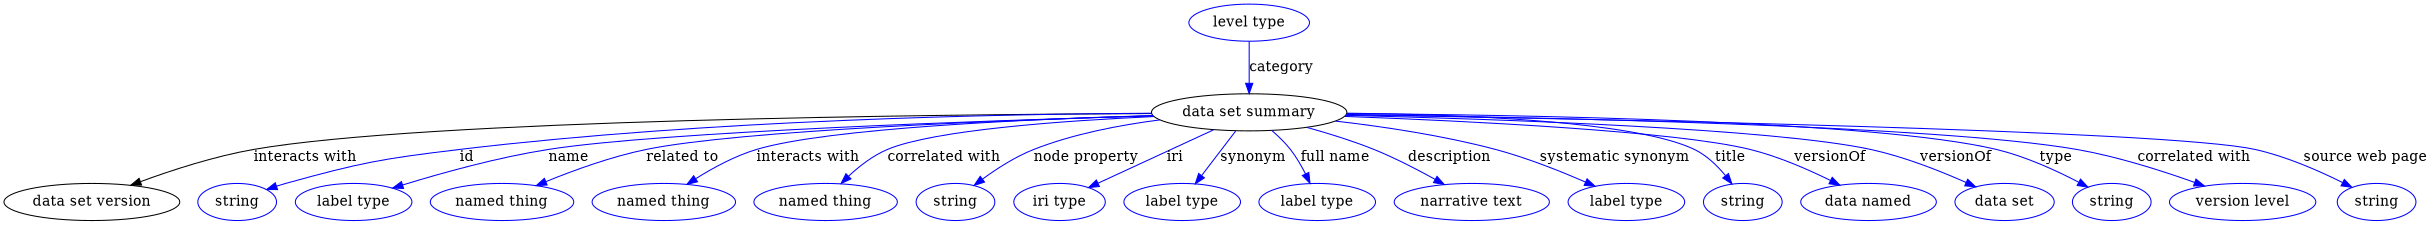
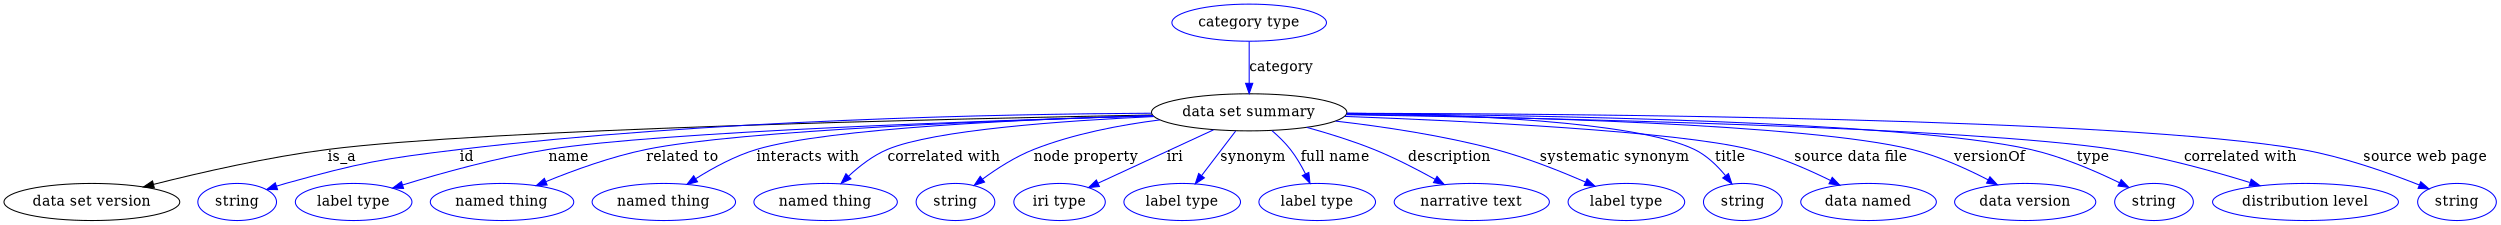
  digraph {
    node [color=blue]
    edge [color=blue style=solid]
    n1 [height=0.5 label="data set summary" width=2.0401 color=""]
    "data set version" [height=0.5 width=1.8234 color=""]
    n3 [height=0.5 label=string width=0.84854]
    n4 [height=0.5 label="label type" width=1.2638]
    n5 [height=0.5 label="named thing" width=1.5346]
    n6 [height=0.5 label="named thing" width=1.5346]
    n7 [height=0.5 label="named thing" width=1.5346]
    n8 [height=0.5 label=string width=0.84854]
    n9 [height=0.5 label="iri type" width=1.011]
    n10 [height=0.5 label="label type" width=1.2638]
    n11 [height=0.5 label="label type" width=1.2638]
    n12 [height=0.5 label="narrative text" width=1.6068]
    n13 [height=0.5 label="label type" width=1.2638]
    n14 [height=0.5 label=string width=0.84854]
    n15 [height=0.5 label="data named" width=1.1013]
-   n16 [height=0.5 label="data set" width=1.0471]
+   n16 [height=0.5 label="data version" width=1.0471]
    n17 [height=0.5 label=string width=0.84854]
-   n18 [height=0.5 label="version level" width=1.9679]
+   n18 [height=0.5 label="distribution level" width=1.9679]
    n19 [height=0.5 label=string width=0.84854]
-   n20 [height=0.5 label="level type" width=1.6249]
-   n1 -> "data set version" [label="interacts with" color="" style=""]
+   n20 [height=0.5 label="category type" width=1.6249]
+   n1 -> "data set version" [label=is_a color="" style=""]
    n1 -> n3 [label=id]
    n1 -> n4 [label=name]
    n1 -> n5 [label="related to"]
    n1 -> n6 [label="interacts with"]
    n1 -> n7 [label="correlated with"]
    n1 -> n8 [label="node property"]
    n1 -> n9 [label=iri]
    n1 -> n10 [label=synonym]
    n1 -> n11 [label="full name"]
    n1 -> n12 [label=description]
    n1 -> n13 [label="systematic synonym"]
    n1 -> n14 [label=title]
-   n1 -> n15 [label=versionOf]
+   n1 -> n15 [label="source data file"]
    n1 -> n16 [label=versionOf]
    n1 -> n17 [label=type]
    n1 -> n18 [label="correlated with"]
    n1 -> n19 [label="source web page"]
    n20 -> n1 [label=category]
  }
